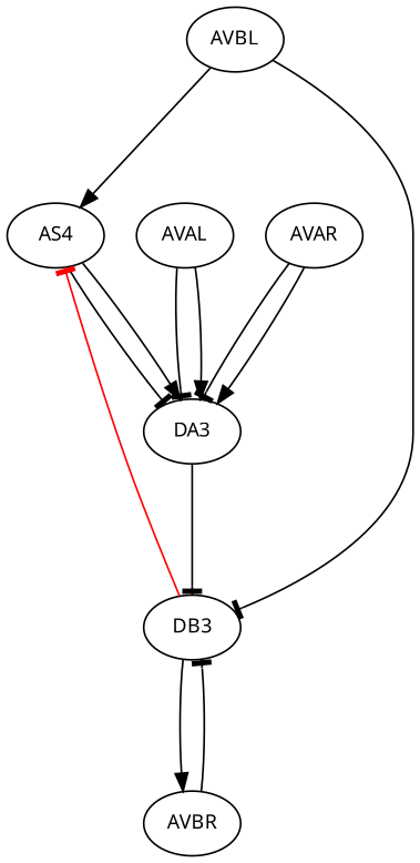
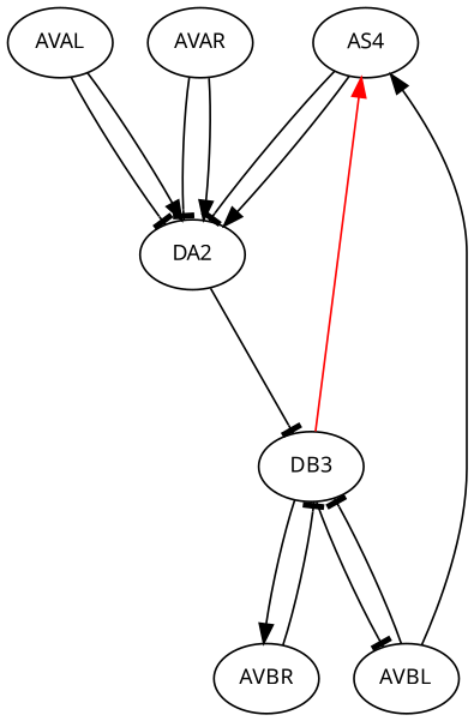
  digraph {
    fontname="Noto Sans"
    fontsize=12
    splines=true
    node [fontname="Noto Sans" fontsize=11]
    edge [arrowhead=tee fontname="Noto Sans" minlen=2]
    AS4
-   DA3
+   DA3 [label=DA2]
    DB3
    AVAL
    AVAR
    AVBL
    AVBR
    AS4 -> DA3
    AS4 -> DA3 [arrowhead=""]
    DA3 -> DB3
-   DB3 -> AS4 [color=red]
+   DB3 -> AS4 [color=red arrowhead=""]
+   DB3 -> AVBL
    DB3 -> AVBR [arrowhead=normal]
    AVAL -> DA3
    AVAL -> DA3 [arrowhead=""]
    AVAR -> DA3
    AVAR -> DA3 [arrowhead=""]
    AVBL -> AS4 [arrowhead=""]
    AVBL -> DB3
    AVBR -> DB3
  }
